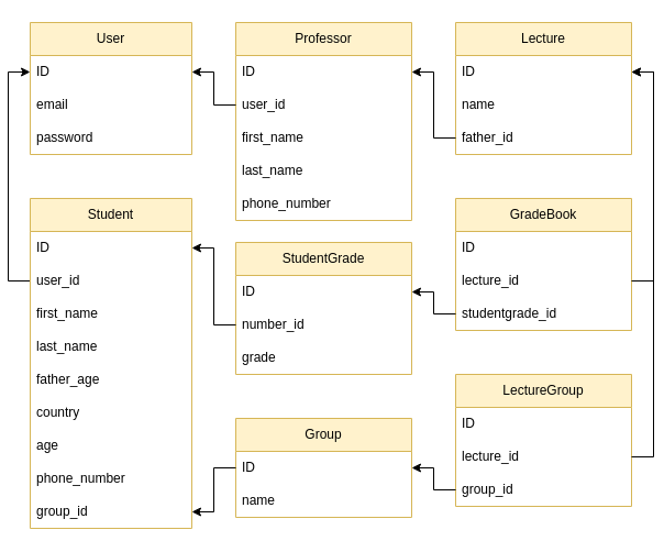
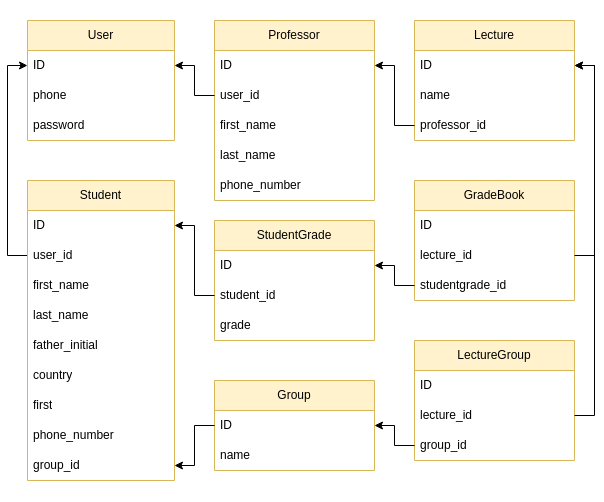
  <mxCell id="0" />
  <mxCell id="1" parent="0" />
  <mxCell id="2" style="edgeStyle=orthogonalEdgeStyle;rounded=0;orthogonalLoop=1;jettySize=auto;html=1;exitX=0;exitY=0.25;exitDx=0;exitDy=0;entryX=0;entryY=0.5;entryDx=0;entryDy=0;" edge="1" parent="1" source="3" target="43"><mxGeometry relative="1" as="geometry" /></mxCell>
  <mxCell id="3" value="Student" style="swimlane;fontStyle=0;childLayout=stackLayout;horizontal=1;startSize=30;horizontalStack=0;resizeParent=1;resizeParentMax=0;resizeLast=0;collapsible=1;marginBottom=0;whiteSpace=wrap;html=1;fillColor=#fff2cc;strokeColor=#d6b656;" vertex="1" parent="1"><mxGeometry x="20" y="180" width="147" height="300" as="geometry" /></mxCell>
  <mxCell id="4" value="ID" style="text;align=left;verticalAlign=middle;spacingLeft=4;spacingRight=4;overflow=hidden;points=[[0,0.5],[1,0.5]];portConstraint=eastwest;rotatable=0;whiteSpace=wrap;html=1;" vertex="1" parent="3"><mxGeometry y="30" width="147" height="30" as="geometry" /></mxCell>
  <mxCell id="5" value="user_id" style="text;align=left;verticalAlign=middle;spacingLeft=4;spacingRight=4;overflow=hidden;points=[[0,0.5],[1,0.5]];portConstraint=eastwest;rotatable=0;whiteSpace=wrap;html=1;" vertex="1" parent="3"><mxGeometry y="60" width="147" height="30" as="geometry" /></mxCell>
  <mxCell id="6" value="first_name" style="text;align=left;verticalAlign=middle;spacingLeft=4;spacingRight=4;overflow=hidden;points=[[0,0.5],[1,0.5]];portConstraint=eastwest;rotatable=0;whiteSpace=wrap;html=1;" vertex="1" parent="3"><mxGeometry y="90" width="147" height="30" as="geometry" /></mxCell>
  <mxCell id="7" value="last_name" style="text;align=left;verticalAlign=middle;spacingLeft=4;spacingRight=4;overflow=hidden;points=[[0,0.5],[1,0.5]];portConstraint=eastwest;rotatable=0;whiteSpace=wrap;html=1;" vertex="1" parent="3"><mxGeometry y="120" width="147" height="30" as="geometry" /></mxCell>
- <mxCell id="8" value="father_age" style="text;align=left;verticalAlign=middle;spacingLeft=4;spacingRight=4;overflow=hidden;points=[[0,0.5],[1,0.5]];portConstraint=eastwest;rotatable=0;whiteSpace=wrap;html=1;" vertex="1" parent="3"><mxGeometry y="150" width="147" height="30" as="geometry" /></mxCell>
+ <mxCell id="8" value="father_initial" style="text;align=left;verticalAlign=middle;spacingLeft=4;spacingRight=4;overflow=hidden;points=[[0,0.5],[1,0.5]];portConstraint=eastwest;rotatable=0;whiteSpace=wrap;html=1;" vertex="1" parent="3"><mxGeometry y="150" width="147" height="30" as="geometry" /></mxCell>
  <mxCell id="9" value="country" style="text;align=left;verticalAlign=middle;spacingLeft=4;spacingRight=4;overflow=hidden;points=[[0,0.5],[1,0.5]];portConstraint=eastwest;rotatable=0;whiteSpace=wrap;html=1;" vertex="1" parent="3"><mxGeometry y="180" width="147" height="30" as="geometry" /></mxCell>
- <mxCell id="10" value="age" style="text;align=left;verticalAlign=middle;spacingLeft=4;spacingRight=4;overflow=hidden;points=[[0,0.5],[1,0.5]];portConstraint=eastwest;rotatable=0;whiteSpace=wrap;html=1;" vertex="1" parent="3"><mxGeometry y="210" width="147" height="30" as="geometry" /></mxCell>
+ <mxCell id="10" value="first" style="text;align=left;verticalAlign=middle;spacingLeft=4;spacingRight=4;overflow=hidden;points=[[0,0.5],[1,0.5]];portConstraint=eastwest;rotatable=0;whiteSpace=wrap;html=1;" vertex="1" parent="3"><mxGeometry y="210" width="147" height="30" as="geometry" /></mxCell>
  <mxCell id="11" value="phone_number" style="text;align=left;verticalAlign=middle;spacingLeft=4;spacingRight=4;overflow=hidden;points=[[0,0.5],[1,0.5]];portConstraint=eastwest;rotatable=0;whiteSpace=wrap;html=1;" vertex="1" parent="3"><mxGeometry y="240" width="147" height="30" as="geometry" /></mxCell>
  <mxCell id="12" value="group_id" style="text;align=left;verticalAlign=middle;spacingLeft=4;spacingRight=4;overflow=hidden;points=[[0,0.5],[1,0.5]];portConstraint=eastwest;rotatable=0;whiteSpace=wrap;html=1;" vertex="1" parent="3"><mxGeometry y="270" width="147" height="30" as="geometry" /></mxCell>
  <mxCell id="13" value="Group" style="swimlane;fontStyle=0;childLayout=stackLayout;horizontal=1;startSize=30;horizontalStack=0;resizeParent=1;resizeParentMax=0;resizeLast=0;collapsible=1;marginBottom=0;whiteSpace=wrap;html=1;fillColor=#fff2cc;strokeColor=#d6b656;" vertex="1" parent="1"><mxGeometry x="207" y="380" width="160" height="90" as="geometry" /></mxCell>
  <mxCell id="14" value="ID" style="text;align=left;verticalAlign=middle;spacingLeft=4;spacingRight=4;overflow=hidden;points=[[0,0.5],[1,0.5]];portConstraint=eastwest;rotatable=0;whiteSpace=wrap;html=1;" vertex="1" parent="13"><mxGeometry y="30" width="160" height="30" as="geometry" /></mxCell>
  <mxCell id="15" value="name" style="text;align=left;verticalAlign=middle;spacingLeft=4;spacingRight=4;overflow=hidden;points=[[0,0.5],[1,0.5]];portConstraint=eastwest;rotatable=0;whiteSpace=wrap;html=1;" vertex="1" parent="13"><mxGeometry y="60" width="160" height="30" as="geometry" /></mxCell>
  <mxCell id="16" value="Lecture" style="swimlane;fontStyle=0;childLayout=stackLayout;horizontal=1;startSize=30;horizontalStack=0;resizeParent=1;resizeParentMax=0;resizeLast=0;collapsible=1;marginBottom=0;whiteSpace=wrap;html=1;fillColor=#fff2cc;strokeColor=#d6b656;" vertex="1" parent="1"><mxGeometry x="407" width="160" height="120" as="geometry" y="20"><mxRectangle x="-440" width="80" height="30" as="alternateBounds" /></mxGeometry></mxCell>
  <mxCell id="17" value="ID" style="text;align=left;verticalAlign=middle;spacingLeft=4;spacingRight=4;overflow=hidden;points=[[0,0.5],[1,0.5]];portConstraint=eastwest;rotatable=0;whiteSpace=wrap;html=1;" vertex="1" parent="16"><mxGeometry y="30" width="160" height="30" as="geometry" /></mxCell>
  <mxCell id="18" value="name" style="text;align=left;verticalAlign=middle;spacingLeft=4;spacingRight=4;overflow=hidden;points=[[0,0.5],[1,0.5]];portConstraint=eastwest;rotatable=0;whiteSpace=wrap;html=1;" vertex="1" parent="16"><mxGeometry y="60" width="160" height="30" as="geometry" /></mxCell>
- <mxCell id="19" value="father_id" style="text;align=left;verticalAlign=middle;spacingLeft=4;spacingRight=4;overflow=hidden;points=[[0,0.5],[1,0.5]];portConstraint=eastwest;rotatable=0;whiteSpace=wrap;html=1;" vertex="1" parent="16"><mxGeometry y="90" width="160" height="30" as="geometry" /></mxCell>
+ <mxCell id="19" value="professor_id" style="text;align=left;verticalAlign=middle;spacingLeft=4;spacingRight=4;overflow=hidden;points=[[0,0.5],[1,0.5]];portConstraint=eastwest;rotatable=0;whiteSpace=wrap;html=1;" vertex="1" parent="16"><mxGeometry y="90" width="160" height="30" as="geometry" /></mxCell>
  <mxCell id="20" value="Professor" style="swimlane;fontStyle=0;childLayout=stackLayout;horizontal=1;startSize=30;horizontalStack=0;resizeParent=1;resizeParentMax=0;resizeLast=0;collapsible=1;marginBottom=0;whiteSpace=wrap;html=1;fillColor=#fff2cc;strokeColor=#d6b656;" vertex="1" parent="1"><mxGeometry x="207" width="160" height="180" as="geometry" y="20" /></mxCell>
  <mxCell id="21" value="ID" style="text;align=left;verticalAlign=middle;spacingLeft=4;spacingRight=4;overflow=hidden;points=[[0,0.5],[1,0.5]];portConstraint=eastwest;rotatable=0;whiteSpace=wrap;html=1;" vertex="1" parent="20"><mxGeometry y="30" width="160" height="30" as="geometry" /></mxCell>
  <mxCell id="22" value="user_id" style="text;align=left;verticalAlign=middle;spacingLeft=4;spacingRight=4;overflow=hidden;points=[[0,0.5],[1,0.5]];portConstraint=eastwest;rotatable=0;whiteSpace=wrap;html=1;" vertex="1" parent="20"><mxGeometry y="60" width="160" height="30" as="geometry" /></mxCell>
  <mxCell id="23" value="first_name" style="text;align=left;verticalAlign=middle;spacingLeft=4;spacingRight=4;overflow=hidden;points=[[0,0.5],[1,0.5]];portConstraint=eastwest;rotatable=0;whiteSpace=wrap;html=1;" vertex="1" parent="20"><mxGeometry y="90" width="160" height="30" as="geometry" /></mxCell>
  <mxCell id="24" value="last_name" style="text;align=left;verticalAlign=middle;spacingLeft=4;spacingRight=4;overflow=hidden;points=[[0,0.5],[1,0.5]];portConstraint=eastwest;rotatable=0;whiteSpace=wrap;html=1;" vertex="1" parent="20"><mxGeometry y="120" width="160" height="30" as="geometry" /></mxCell>
  <mxCell id="25" value="phone_number" style="text;align=left;verticalAlign=middle;spacingLeft=4;spacingRight=4;overflow=hidden;points=[[0,0.5],[1,0.5]];portConstraint=eastwest;rotatable=0;whiteSpace=wrap;html=1;" vertex="1" parent="20"><mxGeometry y="150" width="160" height="30" as="geometry" /></mxCell>
  <mxCell id="26" value="StudentGrade" style="swimlane;fontStyle=0;childLayout=stackLayout;horizontal=1;startSize=30;horizontalStack=0;resizeParent=1;resizeParentMax=0;resizeLast=0;collapsible=1;marginBottom=0;whiteSpace=wrap;html=1;fillColor=#fff2cc;strokeColor=#d6b656;" vertex="1" parent="1"><mxGeometry x="207" y="220" width="160" height="120" as="geometry"><mxRectangle x="-360" y="240" width="100" height="30" as="alternateBounds" /></mxGeometry></mxCell>
  <mxCell id="27" value="ID" style="text;align=left;verticalAlign=middle;spacingLeft=4;spacingRight=4;overflow=hidden;points=[[0,0.5],[1,0.5]];portConstraint=eastwest;rotatable=0;whiteSpace=wrap;html=1;" vertex="1" parent="26"><mxGeometry y="30" width="160" height="30" as="geometry" /></mxCell>
- <mxCell id="28" value="number_id" style="text;align=left;verticalAlign=middle;spacingLeft=4;spacingRight=4;overflow=hidden;points=[[0,0.5],[1,0.5]];portConstraint=eastwest;rotatable=0;whiteSpace=wrap;html=1;" vertex="1" parent="26"><mxGeometry y="60" width="160" height="30" as="geometry" /></mxCell>
+ <mxCell id="28" value="student_id" style="text;align=left;verticalAlign=middle;spacingLeft=4;spacingRight=4;overflow=hidden;points=[[0,0.5],[1,0.5]];portConstraint=eastwest;rotatable=0;whiteSpace=wrap;html=1;" vertex="1" parent="26"><mxGeometry y="60" width="160" height="30" as="geometry" /></mxCell>
  <mxCell id="29" value="grade" style="text;align=left;verticalAlign=middle;spacingLeft=4;spacingRight=4;overflow=hidden;points=[[0,0.5],[1,0.5]];portConstraint=eastwest;rotatable=0;whiteSpace=wrap;html=1;" vertex="1" parent="26"><mxGeometry y="90" width="160" height="30" as="geometry" /></mxCell>
  <mxCell id="30" value="LectureGroup" style="swimlane;fontStyle=0;childLayout=stackLayout;horizontal=1;startSize=30;horizontalStack=0;resizeParent=1;resizeParentMax=0;resizeLast=0;collapsible=1;marginBottom=0;whiteSpace=wrap;html=1;fillColor=#fff2cc;strokeColor=#d6b656;" vertex="1" parent="1"><mxGeometry x="407" y="340" width="160" height="120" as="geometry" /></mxCell>
  <mxCell id="31" value="ID" style="text;align=left;verticalAlign=middle;spacingLeft=4;spacingRight=4;overflow=hidden;points=[[0,0.5],[1,0.5]];portConstraint=eastwest;rotatable=0;whiteSpace=wrap;html=1;" vertex="1" parent="30"><mxGeometry y="30" width="160" height="30" as="geometry" /></mxCell>
  <mxCell id="32" value="lecture&lt;span style=&quot;background-color: initial;&quot;&gt;_id&lt;/span&gt;" style="text;align=left;verticalAlign=middle;spacingLeft=4;spacingRight=4;overflow=hidden;points=[[0,0.5],[1,0.5]];portConstraint=eastwest;rotatable=0;whiteSpace=wrap;html=1;" vertex="1" parent="30"><mxGeometry y="60" width="160" height="30" as="geometry" /></mxCell>
  <mxCell id="33" value="group_id" style="text;align=left;verticalAlign=middle;spacingLeft=4;spacingRight=4;overflow=hidden;points=[[0,0.5],[1,0.5]];portConstraint=eastwest;rotatable=0;whiteSpace=wrap;html=1;" vertex="1" parent="30"><mxGeometry y="90" width="160" height="30" as="geometry" /></mxCell>
  <mxCell id="34" value="GradeBook" style="swimlane;fontStyle=0;childLayout=stackLayout;horizontal=1;startSize=30;horizontalStack=0;resizeParent=1;resizeParentMax=0;resizeLast=0;collapsible=1;marginBottom=0;whiteSpace=wrap;html=1;fillColor=#fff2cc;strokeColor=#d6b656;" vertex="1" parent="1"><mxGeometry x="407" y="180" width="160" height="120" as="geometry"><mxRectangle x="-360" y="240" width="100" height="30" as="alternateBounds" /></mxGeometry></mxCell>
  <mxCell id="35" value="ID" style="text;align=left;verticalAlign=middle;spacingLeft=4;spacingRight=4;overflow=hidden;points=[[0,0.5],[1,0.5]];portConstraint=eastwest;rotatable=0;whiteSpace=wrap;html=1;" vertex="1" parent="34"><mxGeometry y="30" width="160" height="30" as="geometry" /></mxCell>
  <mxCell id="36" value="lecture&lt;span style=&quot;background-color: initial;&quot;&gt;_id&lt;/span&gt;" style="text;align=left;verticalAlign=middle;spacingLeft=4;spacingRight=4;overflow=hidden;points=[[0,0.5],[1,0.5]];portConstraint=eastwest;rotatable=0;whiteSpace=wrap;html=1;" vertex="1" parent="34"><mxGeometry y="60" width="160" height="30" as="geometry" /></mxCell>
  <mxCell id="37" value="studentgrade_id" style="text;align=left;verticalAlign=middle;spacingLeft=4;spacingRight=4;overflow=hidden;points=[[0,0.5],[1,0.5]];portConstraint=eastwest;rotatable=0;whiteSpace=wrap;html=1;" vertex="1" parent="34"><mxGeometry y="90" width="160" height="30" as="geometry" /></mxCell>
  <mxCell id="38" style="edgeStyle=orthogonalEdgeStyle;rounded=0;orthogonalLoop=1;jettySize=auto;html=1;exitX=0;exitY=0.5;exitDx=0;exitDy=0;entryX=1;entryY=0.5;entryDx=0;entryDy=0;" edge="1" parent="1" source="28" target="4"><mxGeometry relative="1" as="geometry" /></mxCell>
  <mxCell id="39" style="edgeStyle=orthogonalEdgeStyle;rounded=0;orthogonalLoop=1;jettySize=auto;html=1;exitX=0;exitY=0.5;exitDx=0;exitDy=0;entryX=1;entryY=0.5;entryDx=0;entryDy=0;" edge="1" parent="1" source="14" target="12"><mxGeometry relative="1" as="geometry" /></mxCell>
  <mxCell id="40" style="edgeStyle=orthogonalEdgeStyle;rounded=0;orthogonalLoop=1;jettySize=auto;html=1;exitX=0;exitY=0.5;exitDx=0;exitDy=0;entryX=1;entryY=0.5;entryDx=0;entryDy=0;" edge="1" parent="1" source="33" target="14"><mxGeometry relative="1" as="geometry" /></mxCell>
  <mxCell id="41" style="edgeStyle=orthogonalEdgeStyle;rounded=0;orthogonalLoop=1;jettySize=auto;html=1;exitX=0;exitY=0.5;exitDx=0;exitDy=0;entryX=1;entryY=0.5;entryDx=0;entryDy=0;" edge="1" parent="1" source="37" target="27"><mxGeometry relative="1" as="geometry" /></mxCell>
  <mxCell id="42" value="User" style="swimlane;fontStyle=0;childLayout=stackLayout;horizontal=1;startSize=30;horizontalStack=0;resizeParent=1;resizeParentMax=0;resizeLast=0;collapsible=1;marginBottom=0;whiteSpace=wrap;html=1;fillColor=#fff2cc;strokeColor=#d6b656;" vertex="1" parent="1"><mxGeometry x="20" width="147" height="120" as="geometry" y="20" /></mxCell>
  <mxCell id="43" value="ID" style="text;align=left;verticalAlign=middle;spacingLeft=4;spacingRight=4;overflow=hidden;points=[[0,0.5],[1,0.5]];portConstraint=eastwest;rotatable=0;whiteSpace=wrap;html=1;" vertex="1" parent="42"><mxGeometry y="30" width="147" height="30" as="geometry" /></mxCell>
- <mxCell id="44" value="email" style="text;align=left;verticalAlign=middle;spacingLeft=4;spacingRight=4;overflow=hidden;points=[[0,0.5],[1,0.5]];portConstraint=eastwest;rotatable=0;whiteSpace=wrap;html=1;" vertex="1" parent="42"><mxGeometry y="60" width="147" height="30" as="geometry" /></mxCell>
+ <mxCell id="44" value="phone" style="text;align=left;verticalAlign=middle;spacingLeft=4;spacingRight=4;overflow=hidden;points=[[0,0.5],[1,0.5]];portConstraint=eastwest;rotatable=0;whiteSpace=wrap;html=1;" vertex="1" parent="42"><mxGeometry y="60" width="147" height="30" as="geometry" /></mxCell>
  <mxCell id="45" value="password" style="text;align=left;verticalAlign=middle;spacingLeft=4;spacingRight=4;overflow=hidden;points=[[0,0.5],[1,0.5]];portConstraint=eastwest;rotatable=0;whiteSpace=wrap;html=1;" vertex="1" parent="42"><mxGeometry y="90" width="147" height="30" as="geometry" /></mxCell>
  <mxCell id="46" style="edgeStyle=orthogonalEdgeStyle;rounded=0;orthogonalLoop=1;jettySize=auto;html=1;exitX=0;exitY=0.5;exitDx=0;exitDy=0;entryX=1;entryY=0.5;entryDx=0;entryDy=0;" edge="1" parent="1" source="22" target="43"><mxGeometry relative="1" as="geometry" /></mxCell>
  <mxCell id="47" style="edgeStyle=orthogonalEdgeStyle;rounded=0;orthogonalLoop=1;jettySize=auto;html=1;exitX=0;exitY=0.5;exitDx=0;exitDy=0;entryX=1;entryY=0.5;entryDx=0;entryDy=0;" edge="1" parent="1" source="19" target="21"><mxGeometry relative="1" as="geometry" /></mxCell>
  <mxCell id="48" style="edgeStyle=orthogonalEdgeStyle;rounded=0;orthogonalLoop=1;jettySize=auto;html=1;exitX=1;exitY=0.5;exitDx=0;exitDy=0;entryX=1;entryY=0.5;entryDx=0;entryDy=0;" edge="1" parent="1" source="32" target="17"><mxGeometry relative="1" as="geometry" /></mxCell>
  <mxCell id="49" style="edgeStyle=orthogonalEdgeStyle;rounded=0;orthogonalLoop=1;jettySize=auto;html=1;exitX=1;exitY=0.5;exitDx=0;exitDy=0;entryX=1;entryY=0.5;entryDx=0;entryDy=0;" edge="1" parent="1" source="36" target="17"><mxGeometry relative="1" as="geometry" /></mxCell>
